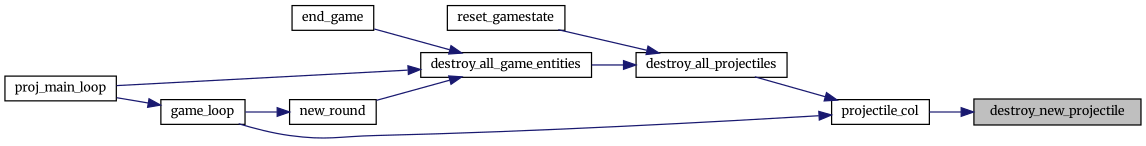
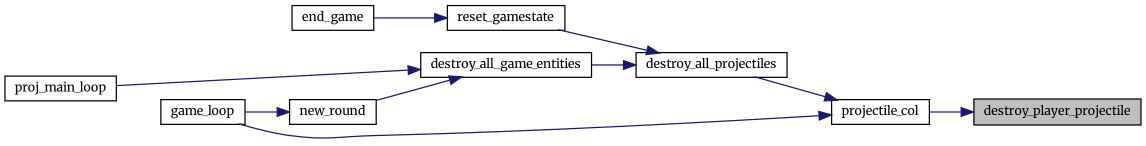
  digraph {
    fontname=Merriweather
    rankdir=RL
    node [color=black fillcolor=white fontname=Merriweather fontsize=10 shape=record style=filled]
    edge [color=midnightblue dir=back fontname=Merriweather fontsize=10 labelfontname=Helvetica labelfontsize=10 style=solid]
-   n1 [fillcolor=grey75 fontcolor=black height=0.2 label=destroy_new_projectile width=0.4]
+   n1 [fillcolor=grey75 fontcolor=black height=0.2 label=destroy_player_projectile width=0.4]
    n2 [height=0.2 label=projectile_col width=0.4]
    n3 [height=0.2 label=destroy_all_projectiles width=0.4]
    n4 [height=0.2 label=destroy_all_game_entities width=0.4]
    n5 [height=0.2 label=reset_gamestate width=0.4]
    n6 [height=0.2 label=game_loop width=0.4]
    n7 [height=0.2 label=end_game width=0.4]
    n8 [height=0.2 label=proj_main_loop width=0.4]
    n9 [height=0.2 label=new_round width=0.4]
    n1 -> n2
    n2 -> n3
    n2 -> n6
    n3 -> n4
    n3 -> n5
-   n4 -> n7
+   n5 -> n7
    n4 -> n8
    n4 -> n9
-   n6 -> n8
    n9 -> n6
  }
